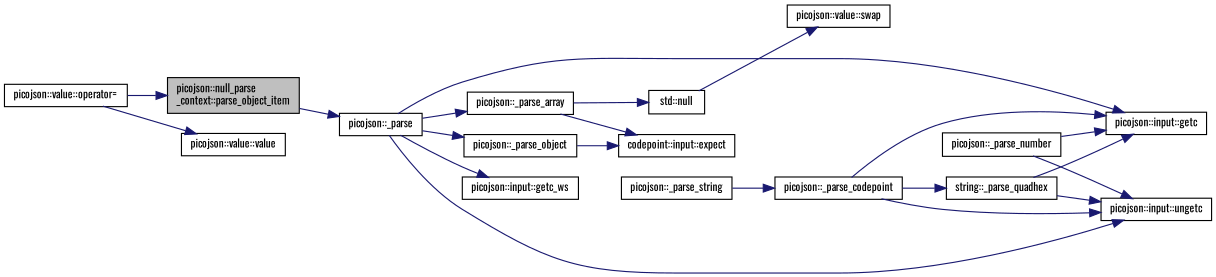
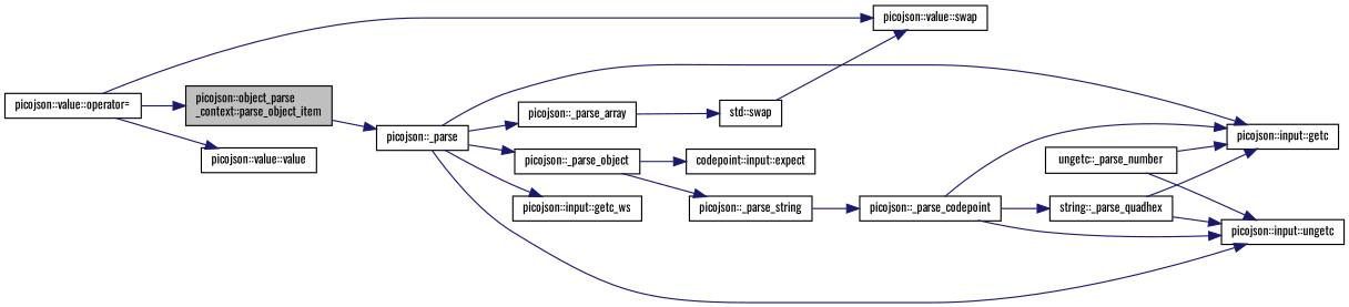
  digraph {
    fontname=Oswald
    rankdir=LR
    node [color=black fillcolor=white fontname=Oswald fontsize=10 shape=record style=filled]
    edge [color=midnightblue fontname=Oswald fontsize=10 labelfontname=Helvetica labelfontsize=10 style=solid]
-   n1 [fillcolor=grey75 fontcolor=black height=0.2 label="picojson::null_parse\l_context::parse_object_item" width=0.4]
+   n1 [fillcolor=grey75 fontcolor=black height=0.2 label="picojson::object_parse\l_context::parse_object_item" width=0.4]
    n2 [height=0.2 label="picojson::_parse" width=0.4]
    n3 [height=0.2 label="picojson::input::getc_ws" width=0.4]
    n4 [height=0.2 label="picojson::input::getc" width=0.4]
    n5 [height=0.2 label="picojson::_parse_array" width=0.4]
    n6 [height=0.2 label="picojson::_parse_object" width=0.4]
    n7 [height=0.2 label="picojson::input::ungetc" width=0.4]
    n8 [height=0.2 label="picojson::value::operator=" width=0.4]
    n9 [height=0.2 label="picojson::value::swap" width=0.4]
    n10 [height=0.2 label="picojson::value::value" width=0.4]
    n11 [height=0.2 label="codepoint::input::expect" width=0.4]
-   n12 [height=0.2 label="std::null" width=0.4]
+   n12 [height=0.2 label="std::swap" width=0.4]
    n13 [height=0.2 label="picojson::_parse_string" width=0.4]
-   n14 [height=0.2 label="picojson::_parse_number" width=0.4]
+   n14 [height=0.2 label="ungetc::_parse_number" width=0.4]
    n15 [height=0.2 label="picojson::_parse_codepoint" width=0.4]
    n16 [height=0.2 label="string::_parse_quadhex" width=0.4]
    n1 -> n2
    n2 -> n3
    n2 -> n4
    n2 -> n5
    n2 -> n6
    n2 -> n7
-   n5 -> n11
    n5 -> n12
    n6 -> n11
+   n6 -> n13
    n8 -> n1
+   n8 -> n9
    n8 -> n10
    n12 -> n9
    n13 -> n15
    n14 -> n4
    n14 -> n7
    n15 -> n4
    n15 -> n7
    n15 -> n16
    n16 -> n4
    n16 -> n7
  }
